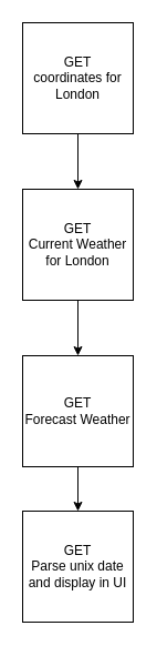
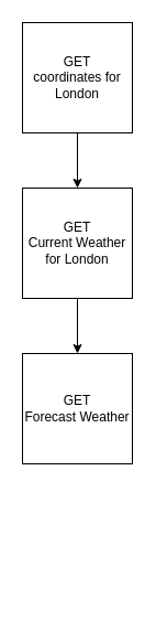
  <mxCell id="0" />
  <mxCell id="1" parent="0" />
  <mxCell id="2" value="" style="edgeStyle=none;html=1;" edge="1" parent="1" source="3" target="5"><mxGeometry relative="1" as="geometry" /></mxCell>
  <mxCell id="3" value="GET &lt;br&gt;coordinates for London" style="whiteSpace=wrap;html=1;aspect=fixed;" vertex="1" parent="1"><mxGeometry x="20" y="20" width="100" height="100" as="geometry" /></mxCell>
  <mxCell id="4" value="" style="edgeStyle=none;html=1;" edge="1" parent="1" source="5" target="7"><mxGeometry relative="1" as="geometry" /></mxCell>
  <mxCell id="5" value="GET &lt;br&gt;Current Weather for London" style="whiteSpace=wrap;html=1;aspect=fixed;" vertex="1" parent="1"><mxGeometry x="20" y="170" width="100" height="100" as="geometry" /></mxCell>
- <mxCell id="6" value="" style="edgeStyle=none;html=1;" edge="1" parent="1" source="7" target="8"><mxGeometry relative="1" as="geometry" /></mxCell>
  <mxCell id="7" value="GET &lt;br&gt;Forecast Weather" style="whiteSpace=wrap;html=1;aspect=fixed;" vertex="1" parent="1"><mxGeometry x="20" y="320" width="100" height="100" as="geometry" /></mxCell>
- <mxCell id="8" value="GET &lt;br&gt;Parse unix date and display in UI" style="whiteSpace=wrap;html=1;aspect=fixed;" vertex="1" parent="1"><mxGeometry x="20" y="460" width="100" height="100" as="geometry" /></mxCell>
